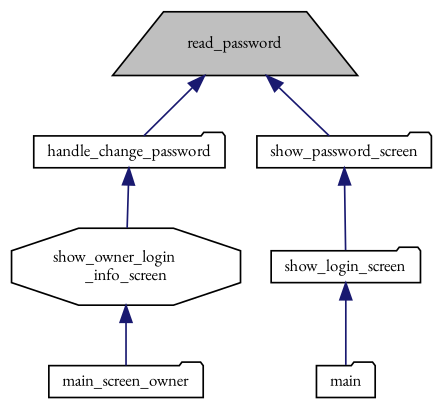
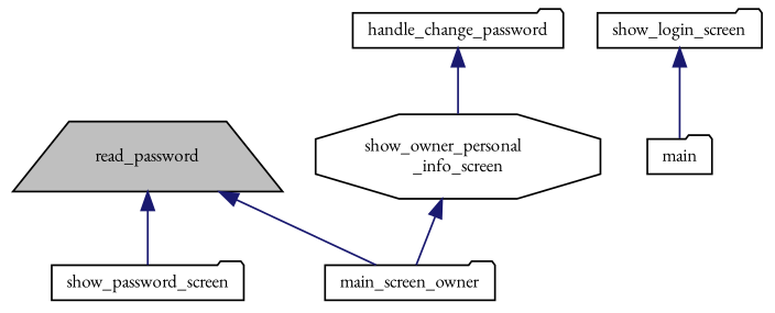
  digraph {
    fontname="EB Garamond"
    rankdir=TB
    node [color=black fillcolor=white fontname="EB Garamond" fontsize=10 shape=folder style=filled]
    edge [color=midnightblue dir=back fontname="EB Garamond" fontsize=10 labelfontname=Helvetica labelfontsize=10 style=solid]
    n1 [fillcolor=grey75 fontcolor=black height=0.2 label=read_password shape=trapezium width=0.4]
    n2 [height=0.2 label=handle_change_password width=0.4]
    n3 [height=0.2 label=show_password_screen width=0.4]
-   n4 [height=0.2 label="show_owner_login\l_info_screen" shape=octagon width=0.4]
+   n4 [height=0.2 label="show_owner_personal\l_info_screen" shape=octagon width=0.4]
    n5 [height=0.2 label=show_login_screen width=0.4]
    n6 [height=0.2 label=main width=0.4]
    n7 [height=0.2 label=main_screen_owner width=0.4]
-   n1 -> n2
+   n1 -> n7
    n1 -> n3
    n2 -> n4
-   n3 -> n5
    n4 -> n7
    n5 -> n6
  }
